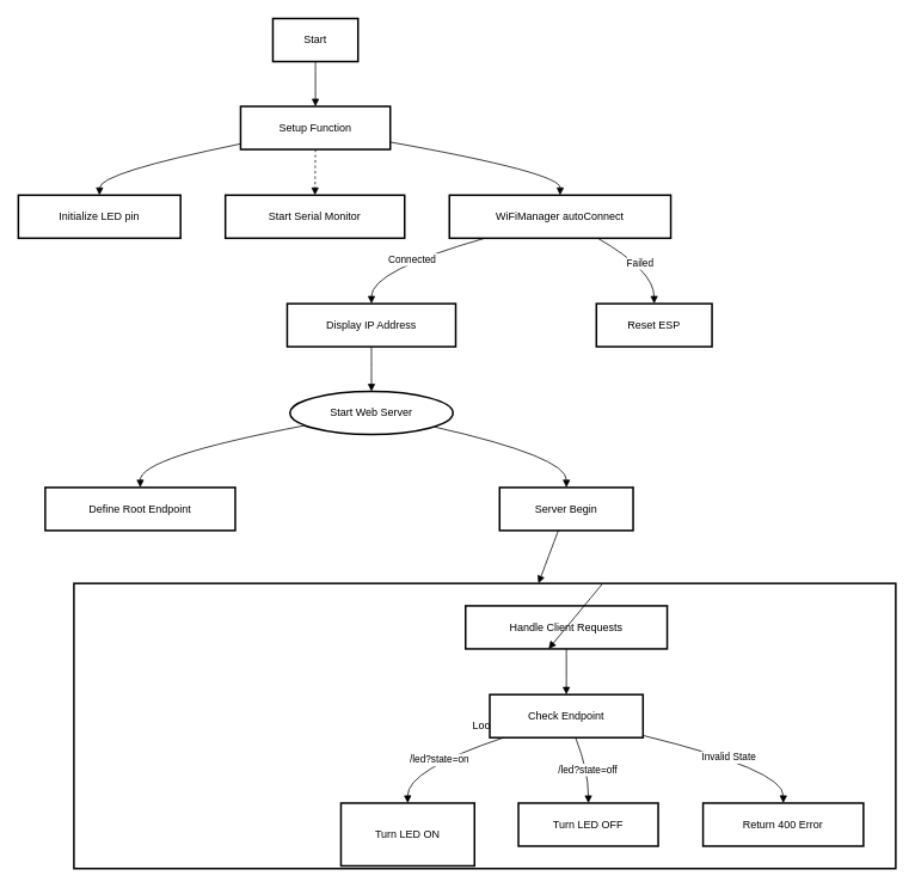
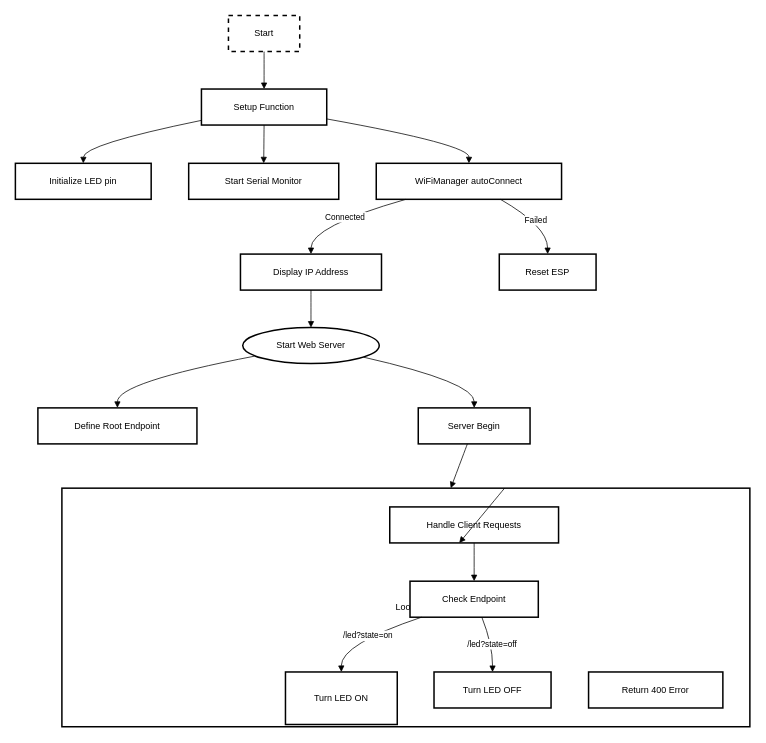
  <mxCell id="0" />
  <mxCell id="1" parent="0" />
  <mxCell id="2" value="Loop" style="whiteSpace=wrap;strokeWidth=2;" vertex="1" parent="1"><mxGeometry x="82" y="650" width="917" height="318" as="geometry" /></mxCell>
- <mxCell id="3" value="Start" style="whiteSpace=wrap;strokeWidth=2;" vertex="1" parent="1"><mxGeometry x="304" y="20" width="95" height="48" as="geometry" /></mxCell>
+ <mxCell id="3" value="Start" style="whiteSpace=wrap;strokeWidth=2;dashed=1;" vertex="1" parent="1"><mxGeometry x="304" y="20" width="95" height="48" as="geometry" /></mxCell>
  <mxCell id="4" value="Setup Function" style="whiteSpace=wrap;strokeWidth=2;" vertex="1" parent="1"><mxGeometry x="268" y="118" width="167" height="48" as="geometry" /></mxCell>
  <mxCell id="5" value="Initialize LED pin" style="whiteSpace=wrap;strokeWidth=2;" vertex="1" parent="1"><mxGeometry x="20" y="217" width="181" height="48" as="geometry" /></mxCell>
  <mxCell id="6" value="Start Serial Monitor" style="whiteSpace=wrap;strokeWidth=2;" vertex="1" parent="1"><mxGeometry x="251" y="217" width="200" height="48" as="geometry" /></mxCell>
  <mxCell id="7" value="WiFiManager autoConnect" style="whiteSpace=wrap;strokeWidth=2;" vertex="1" parent="1"><mxGeometry x="501" y="217" width="247" height="48" as="geometry" /></mxCell>
  <mxCell id="8" value="Display IP Address" style="whiteSpace=wrap;strokeWidth=2;" vertex="1" parent="1"><mxGeometry x="320" y="338" width="188" height="48" as="geometry" /></mxCell>
  <mxCell id="9" value="Reset ESP" style="whiteSpace=wrap;strokeWidth=2;" vertex="1" parent="1"><mxGeometry x="665" y="338" width="129" height="48" as="geometry" /></mxCell>
  <mxCell id="10" value="Start Web Server" style="ellipse;whiteSpace=wrap;strokeWidth=2;" vertex="1" parent="1"><mxGeometry x="323" y="436" width="182" height="48" as="geometry" /></mxCell>
  <mxCell id="11" value="Define Root Endpoint" style="whiteSpace=wrap;strokeWidth=2;" vertex="1" parent="1"><mxGeometry x="50" y="543" width="212" height="48" as="geometry" /></mxCell>
  <mxCell id="12" value="Server Begin" style="whiteSpace=wrap;strokeWidth=2;" vertex="1" parent="1"><mxGeometry x="557" y="543" width="149" height="48" as="geometry" /></mxCell>
  <mxCell id="13" value="Handle Client Requests" style="whiteSpace=wrap;strokeWidth=2;" vertex="1" parent="1"><mxGeometry x="519" y="675" width="225" height="48" as="geometry" /></mxCell>
  <mxCell id="14" value="Check Endpoint" style="whiteSpace=wrap;strokeWidth=2;" vertex="1" parent="1"><mxGeometry x="546" y="774" width="171" height="48" as="geometry" /></mxCell>
  <mxCell id="15" value="Turn LED ON" style="whiteSpace=wrap;strokeWidth=2;" vertex="1" parent="1"><mxGeometry x="380" y="895" width="149" height="70" as="geometry" /></mxCell>
  <mxCell id="16" value="Turn LED OFF" style="whiteSpace=wrap;strokeWidth=2;" vertex="1" parent="1"><mxGeometry x="578" y="895" width="156" height="48" as="geometry" /></mxCell>
  <mxCell id="17" value="Return 400 Error" style="whiteSpace=wrap;strokeWidth=2;" vertex="1" parent="1"><mxGeometry x="784" y="895" width="179" height="48" as="geometry" /></mxCell>
  <mxCell id="18" value="" style="curved=1;startArrow=none;endArrow=block;exitX=0.5;exitY=1.01;entryX=0.5;entryY=0.01;rounded=0;" edge="1" parent="1" source="3" target="4"><mxGeometry relative="1" as="geometry"><Array as="points" /></mxGeometry></mxCell>
  <mxCell id="19" value="" style="curved=1;startArrow=none;endArrow=block;exitX=0;exitY=0.87;entryX=0.5;entryY=0;rounded=0;" edge="1" parent="1" source="4" target="5"><mxGeometry relative="1" as="geometry"><Array as="points"><mxPoint x="111" y="192" /></Array></mxGeometry></mxCell>
- <mxCell id="20" value="" style="curved=1;startArrow=none;endArrow=block;exitX=0.5;exitY=1.02;entryX=0.5;entryY=0;rounded=0;dashed=1;" edge="1" parent="1" source="4" target="6"><mxGeometry relative="1" as="geometry"><Array as="points" /></mxGeometry></mxCell>
+ <mxCell id="20" value="" style="curved=1;startArrow=none;endArrow=block;exitX=0.5;exitY=1.02;entryX=0.5;entryY=0;rounded=0;" edge="1" parent="1" source="4" target="6"><mxGeometry relative="1" as="geometry"><Array as="points" /></mxGeometry></mxCell>
  <mxCell id="21" value="" style="curved=1;startArrow=none;endArrow=block;exitX=1;exitY=0.83;entryX=0.5;entryY=0;rounded=0;" edge="1" parent="1" source="4" target="7"><mxGeometry relative="1" as="geometry"><Array as="points"><mxPoint x="625" y="192" /></Array></mxGeometry></mxCell>
  <mxCell id="22" value="Connected" style="curved=1;startArrow=none;endArrow=block;exitX=0.16;exitY=1;entryX=0.5;entryY=-0.01;rounded=0;" edge="1" parent="1" source="7" target="8"><mxGeometry relative="1" as="geometry"><Array as="points"><mxPoint x="414" y="301" /></Array></mxGeometry></mxCell>
  <mxCell id="23" value="Failed" style="curved=1;startArrow=none;endArrow=block;exitX=0.67;exitY=1;entryX=0.5;entryY=-0.01;rounded=0;" edge="1" parent="1" source="7" target="9"><mxGeometry relative="1" as="geometry"><Array as="points"><mxPoint x="729" y="301" /></Array></mxGeometry></mxCell>
  <mxCell id="24" value="" style="curved=1;startArrow=none;endArrow=block;exitX=0.5;exitY=1;entryX=0.5;entryY=0;rounded=0;" edge="1" parent="1" source="8" target="10"><mxGeometry relative="1" as="geometry"><Array as="points" /></mxGeometry></mxCell>
  <mxCell id="25" value="" style="curved=1;startArrow=none;endArrow=block;exitX=0;exitY=0.87;entryX=0.5;entryY=0;rounded=0;" edge="1" parent="1" source="10" target="11"><mxGeometry relative="1" as="geometry"><Array as="points"><mxPoint x="156" y="509" /></Array></mxGeometry></mxCell>
  <mxCell id="26" value="" style="curved=1;startArrow=none;endArrow=block;exitX=1;exitY=0.93;entryX=0.5;entryY=0;rounded=0;" edge="1" parent="1" source="10" target="12"><mxGeometry relative="1" as="geometry"><Array as="points"><mxPoint x="632" y="509" /></Array></mxGeometry></mxCell>
  <mxCell id="27" value="" style="curved=1;startArrow=none;endArrow=block;exitX=0.5;exitY=1.02;entryX=0.5;entryY=0;rounded=0;" edge="1" parent="1" source="13" target="14"><mxGeometry relative="1" as="geometry"><Array as="points" /></mxGeometry></mxCell>
  <mxCell id="28" value="/led?state=on" style="curved=1;startArrow=none;endArrow=block;exitX=0.09;exitY=1;entryX=0.5;entryY=-0.01;rounded=0;" edge="1" parent="1" source="14" target="15"><mxGeometry relative="1" as="geometry"><Array as="points"><mxPoint x="454" y="858" /></Array></mxGeometry></mxCell>
  <mxCell id="29" value="/led?state=off" style="curved=1;startArrow=none;endArrow=block;exitX=0.56;exitY=1;entryX=0.5;entryY=-0.01;rounded=0;" edge="1" parent="1" source="14" target="16"><mxGeometry relative="1" as="geometry"><Array as="points"><mxPoint x="656" y="858" /></Array></mxGeometry></mxCell>
- <mxCell id="30" value="Invalid State" style="curved=1;startArrow=none;endArrow=block;exitX=1;exitY=0.95;entryX=0.5;entryY=-0.01;rounded=0;" edge="1" parent="1" source="14" target="17"><mxGeometry relative="1" as="geometry"><Array as="points"><mxPoint x="874" y="858" /></Array></mxGeometry></mxCell>
  <mxCell id="31" value="" style="curved=1;startArrow=none;endArrow=block;rounded=0;" edge="1" parent="1" source="12" target="2"><mxGeometry relative="1" as="geometry"><Array as="points" /></mxGeometry></mxCell>
  <mxCell id="32" value="" style="curved=1;startArrow=none;endArrow=block;rounded=0;" edge="1" parent="1" source="2" target="13"><mxGeometry relative="1" as="geometry"><Array as="points" /></mxGeometry></mxCell>
